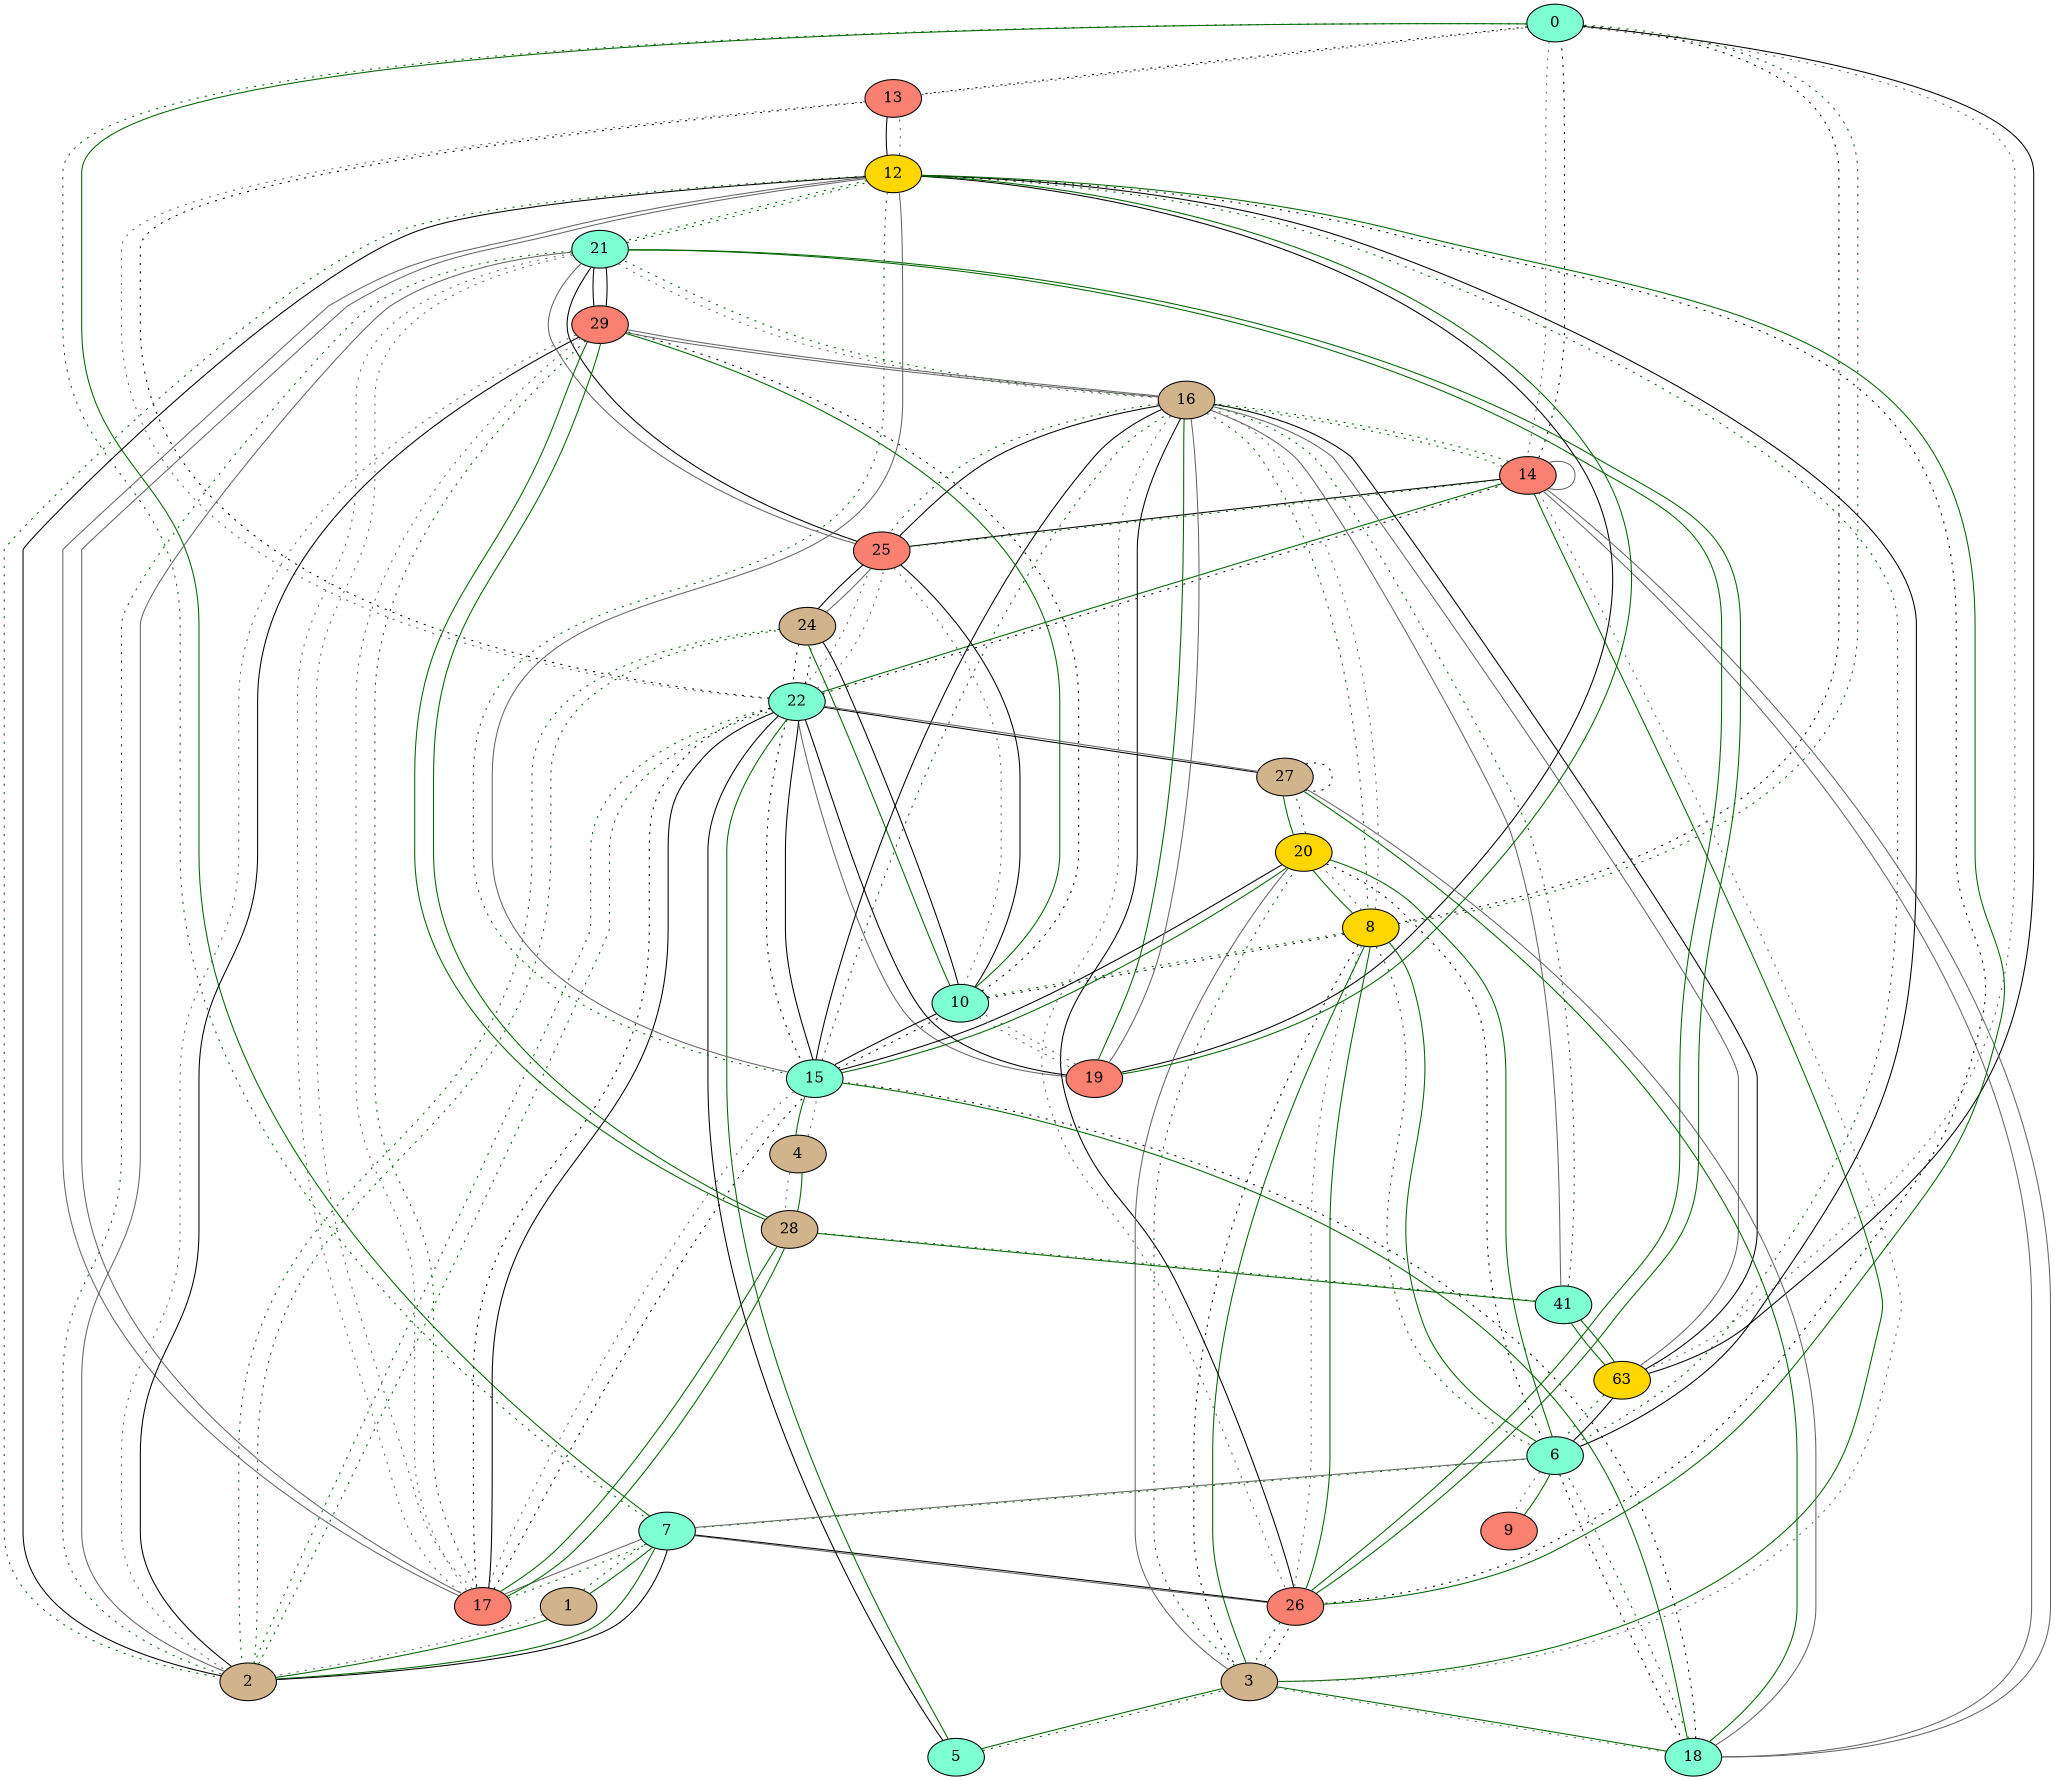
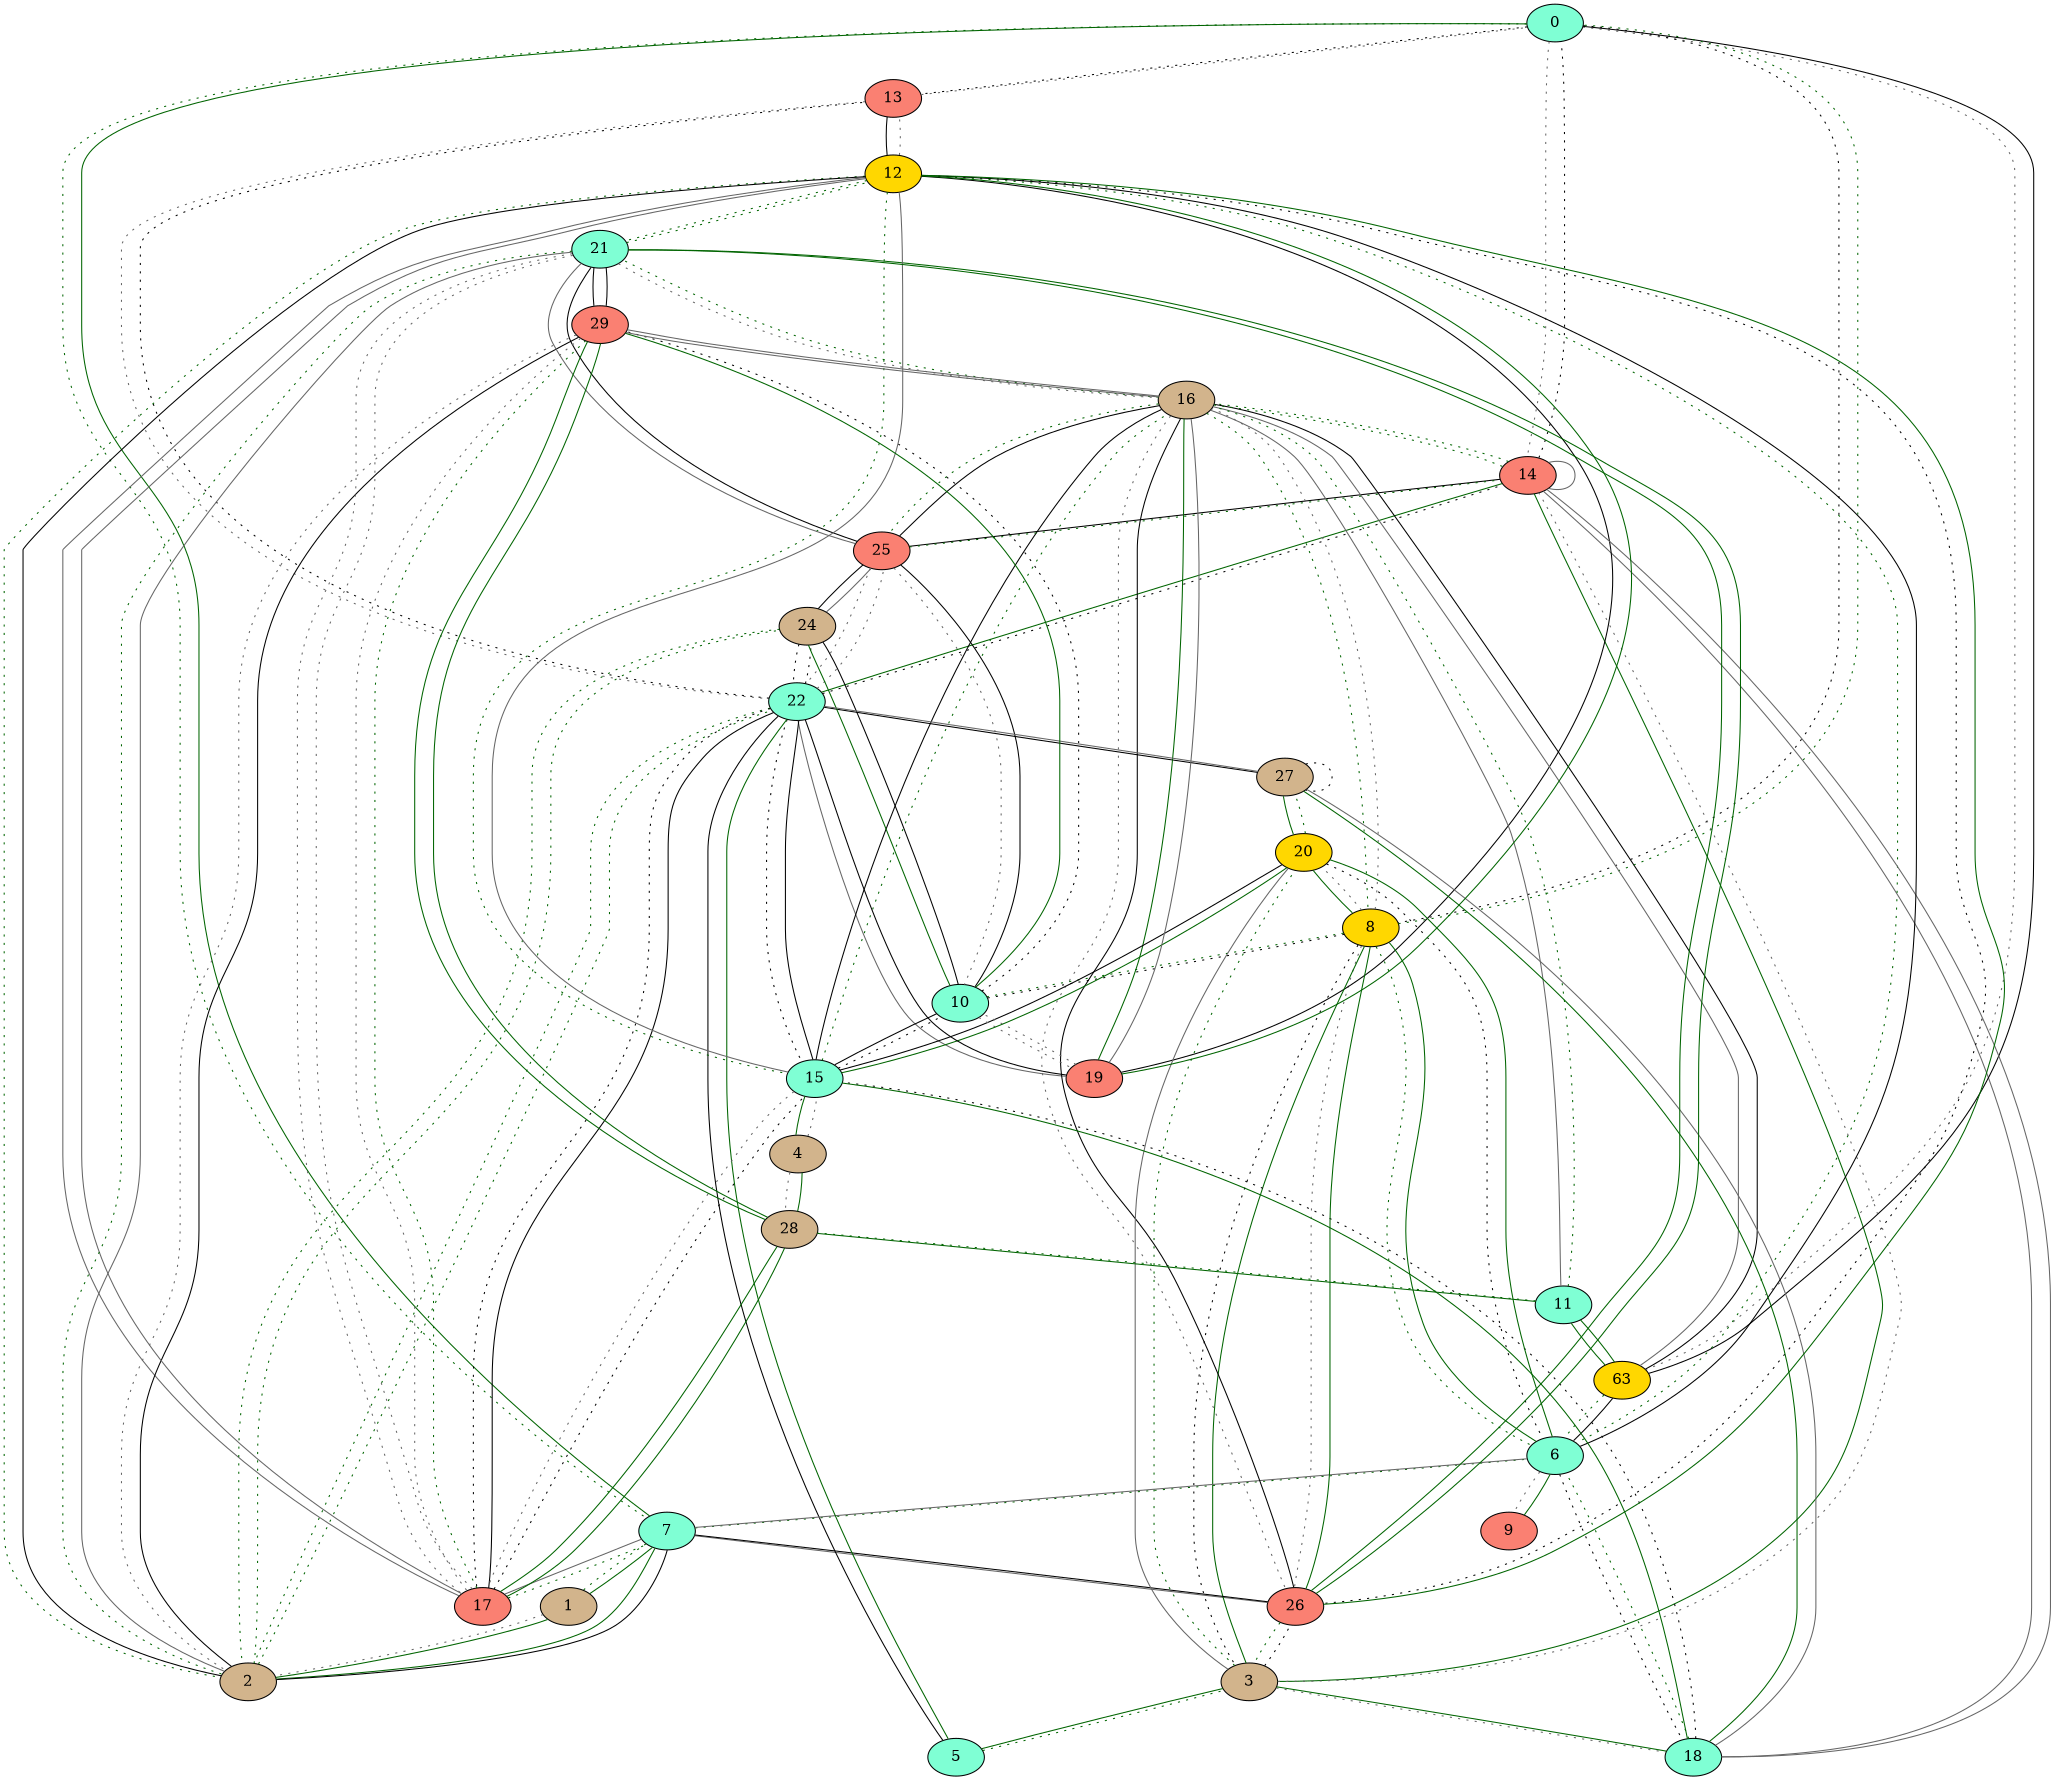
  graph {
    node [fillcolor=aquamarine style=filled]
    edge [color=darkgreen style=solid]
    n1 [label=0]
    n2 [fillcolor=salmon label=13]
    n3 [fillcolor=salmon label=14]
    n4 [fillcolor=gold label=63]
    n5 [label=7]
    n6 [fillcolor=gold label=8]
    n7 [label=22]
    n8 [fillcolor=gold label=12]
    n9 [fillcolor=tan label=3]
    n10 [label=18]
    n11 [fillcolor=tan label=16]
    n12 [fillcolor=salmon label=25]
    n13 [label=6]
-   n14 [label=41]
+   n14 [label=11]
    n15 [fillcolor=tan label=1]
    n16 [fillcolor=tan label=2]
    n17 [fillcolor=salmon label=26]
    n18 [fillcolor=salmon label=17]
    n19 [fillcolor=gold label=20]
    n20 [label=10]
    n21 [fillcolor=tan label=24]
    n22 [label=5]
    n23 [label=15]
    n24 [fillcolor=salmon label=19]
    n25 [fillcolor=tan label=27]
    n26 [label=21]
    n27 [fillcolor=salmon label=29]
    n28 [fillcolor=salmon label=9]
    n29 [fillcolor=tan label=28]
    n30 [fillcolor=tan label=4]
    n1 -- n2 [color=black style=dotted]
    n1 -- n3 [color=gray40 style=dotted]
    n1 -- n4 [color=gray40 style=dotted]
    n1 -- n5 [style=dotted]
    n1 -- n6 [color=black style=dotted]
    n2 -- n1 [color=gray40 style=dotted]
    n2 -- n7 [color=gray40 style=dotted]
    n2 -- n8 [color=black]
    n3 -- n1 [color=black style=dotted]
    n3 -- n3 [color=gray40]
    n3 -- n7
    n3 -- n9
    n3 -- n10 [color=gray40]
    n3 -- n11 [style=dotted]
    n3 -- n12 [color=black]
    n4 -- n1 [color=black]
    n4 -- n11 [color=black]
    n4 -- n13 [style=dotted]
    n4 -- n14
    n5 -- n1
    n5 -- n13 [style=dotted]
    n5 -- n15 [style=dotted]
    n5 -- n16
    n5 -- n17 [color=gray40]
    n5 -- n18 [color=gray40]
    n6 -- n1 [style=dotted]
    n6 -- n9 [color=black style=dotted]
    n6 -- n11 [color=gray40 style=dotted]
    n6 -- n13 [style=dotted]
    n6 -- n17 [color=gray40 style=dotted]
    n6 -- n19 [color=gray40 style=dotted]
    n6 -- n20 [style=dotted]
    n7 -- n2 [color=black style=dotted]
    n7 -- n3 [color=black style=dotted]
    n7 -- n12 [color=gray40 style=dotted]
    n7 -- n16 [style=dotted]
    n7 -- n18 [color=black style=dotted]
    n7 -- n21 [color=black style=dotted]
    n7 -- n22 [color=black]
    n7 -- n23 [color=black style=dotted]
    n7 -- n24 [color=gray40]
    n7 -- n25 [color=black]
    n8 -- n2 [color=gray40 style=dotted]
    n8 -- n13 [style=dotted]
    n8 -- n16 [style=dotted]
    n8 -- n17 [color=black style=dotted]
    n8 -- n18 [color=gray40]
    n8 -- n23 [style=dotted]
    n8 -- n24 [color=black]
    n8 -- n26 [style=dotted]
    n9 -- n3 [color=gray40 style=dotted]
    n9 -- n6
    n9 -- n10 [color=gray40 style=dotted]
    n9 -- n17 [color=black style=dotted]
    n9 -- n19 [style=dotted]
    n9 -- n22
    n10 -- n3 [color=gray40]
    n10 -- n9
    n10 -- n13 [style=dotted]
    n10 -- n23 [color=black style=dotted]
    n10 -- n25 [color=gray40]
    n11 -- n3 [style=dotted]
    n11 -- n4 [color=gray40]
    n11 -- n6 [style=dotted]
    n11 -- n12 [style=dotted]
    n11 -- n14 [color=gray40]
    n11 -- n17 [color=gray40 style=dotted]
    n11 -- n23 [color=black]
    n11 -- n24
    n11 -- n26 [style=dotted]
    n11 -- n27 [color=gray40]
    n12 -- n3 [style=dotted]
    n12 -- n7 [color=gray40 style=dotted]
    n12 -- n11 [color=black]
    n12 -- n20 [color=gray40 style=dotted]
    n12 -- n21 [color=black]
    n12 -- n26 [color=black]
    n13 -- n4 [color=black]
    n13 -- n5 [color=gray40]
    n13 -- n6
    n13 -- n8 [color=black]
    n13 -- n10 [color=black style=dotted]
    n13 -- n19
    n13 -- n28 [color=gray40 style=dotted]
    n14 -- n4
    n14 -- n11 [style=dotted]
    n14 -- n29 [style=dotted]
    n15 -- n5
    n15 -- n16 [color=gray40 style=dotted]
    n16 -- n5 [color=black]
    n16 -- n7 [style=dotted]
    n16 -- n8 [color=black]
    n16 -- n15
    n16 -- n21 [style=dotted]
    n16 -- n26 [color=gray40]
    n16 -- n27 [color=black]
    n17 -- n5 [color=black]
    n17 -- n6
    n17 -- n8
    n17 -- n9 [style=dotted]
    n17 -- n11 [color=black]
    n17 -- n26
    n18 -- n5 [style=dotted]
    n18 -- n7 [color=black]
    n18 -- n8 [color=gray40]
    n18 -- n23 [color=black style=dotted]
    n18 -- n26 [color=gray40 style=dotted]
    n18 -- n27 [style=dotted]
    n18 -- n29
    n19 -- n6
    n19 -- n9 [color=gray40]
    n19 -- n13 [color=black style=dotted]
    n19 -- n23 [color=black]
    n19 -- n25 [style=dotted]
    n20 -- n6 [color=black style=dotted]
    n20 -- n12 [color=black]
    n20 -- n21 [color=black]
    n20 -- n23 [color=black]
    n20 -- n24 [color=gray40 style=dotted]
    n20 -- n27 [color=black style=dotted]
    n21 -- n7 [color=black style=dotted]
    n21 -- n12 [color=gray40]
    n21 -- n16 [style=dotted]
    n21 -- n20
    n22 -- n7
    n22 -- n9 [style=dotted]
    n23 -- n7 [color=black]
    n23 -- n8 [color=gray40]
    n23 -- n10
    n23 -- n11 [style=dotted]
    n23 -- n18 [color=gray40 style=dotted]
    n23 -- n19
    n23 -- n20 [color=black style=dotted]
    n23 -- n30
    n24 -- n7 [color=black]
    n24 -- n8
    n24 -- n11 [color=gray40]
    n24 -- n20 [color=gray40 style=dotted]
    n25 -- n7 [color=gray40]
    n25 -- n10
    n25 -- n19
    n25 -- n25 [color=black style=dotted]
    n26 -- n8 [style=dotted]
    n26 -- n11 [color=gray40 style=dotted]
    n26 -- n12 [color=gray40]
    n26 -- n16 [style=dotted]
    n26 -- n17
    n26 -- n18 [color=gray40 style=dotted]
    n26 -- n27 [color=black]
    n27 -- n11 [color=gray40]
    n27 -- n16 [color=gray40 style=dotted]
    n27 -- n18 [color=gray40 style=dotted]
    n27 -- n20
    n27 -- n26 [color=black]
    n27 -- n29
    n28 -- n13
    n29 -- n14
    n29 -- n18
    n29 -- n27
    n29 -- n30
    n30 -- n23 [color=gray40 style=dotted]
    n30 -- n29 [color=gray40 style=dotted]
  }
